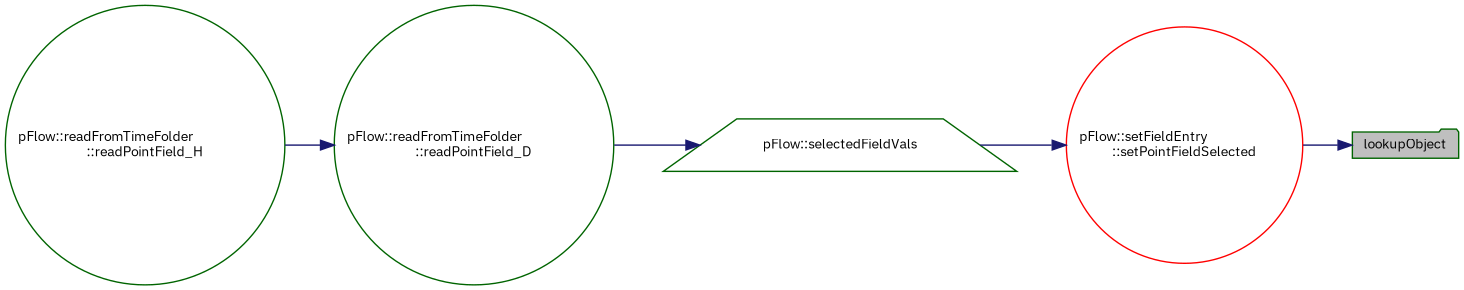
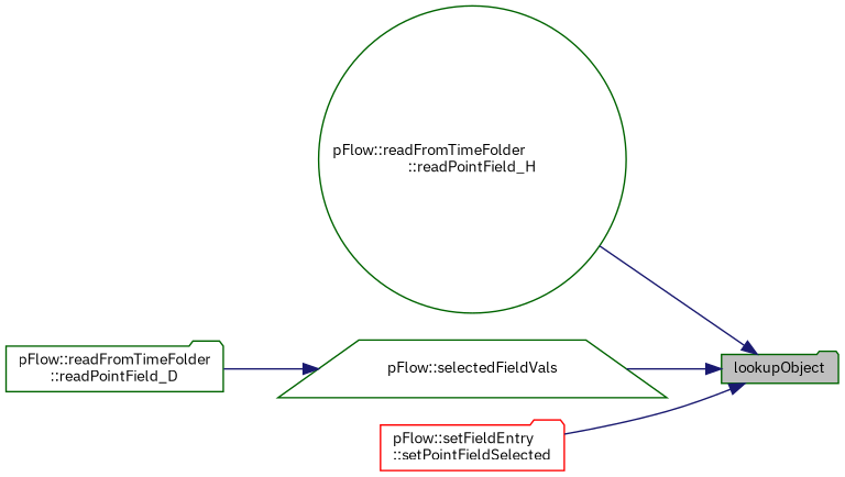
  digraph {
    fontname="IBM Plex Sans"
    rankdir=RL
    node [color=darkgreen fillcolor=white fontname="IBM Plex Sans" fontsize=10 shape=folder style=filled]
    edge [color=midnightblue dir=back fontname="IBM Plex Sans" fontsize=10 labelfontname=Helvetica labelfontsize=10 style=solid]
    n1 [fillcolor=grey75 fontcolor=black height=0.2 label=lookupObject width=0.4]
    n2 [height=0.2 label="pFlow::readFromTimeFolder\l::readPointField_H" shape=circle width=0.4]
    n3 [height=0.2 label="pFlow::selectedFieldVals" shape=trapezium width=0.4]
-   n4 [color=red height=0.2 label="pFlow::setFieldEntry\l::setPointFieldSelected" shape=circle width=0.4]
-   n5 [height=0.2 label="pFlow::readFromTimeFolder\l::readPointField_D" shape=circle width=0.4]
-   n5 -> n2
-   n4 -> n3
+   n4 [color=red height=0.2 label="pFlow::setFieldEntry\l::setPointFieldSelected" width=0.4]
+   n5 [height=0.2 label="pFlow::readFromTimeFolder\l::readPointField_D" width=0.4]
+   n1 -> n2
+   n1 -> n3
    n1 -> n4
    n3 -> n5
  }
